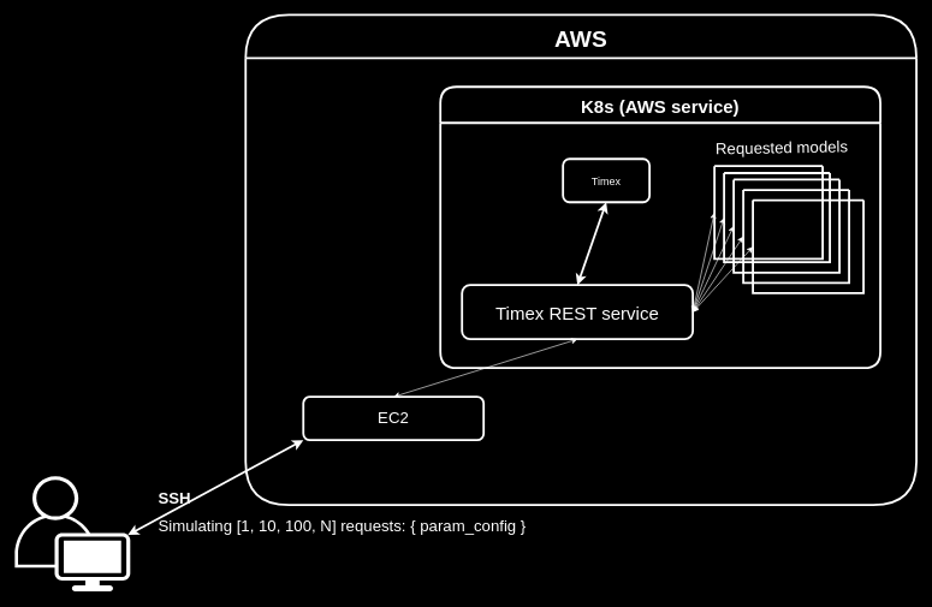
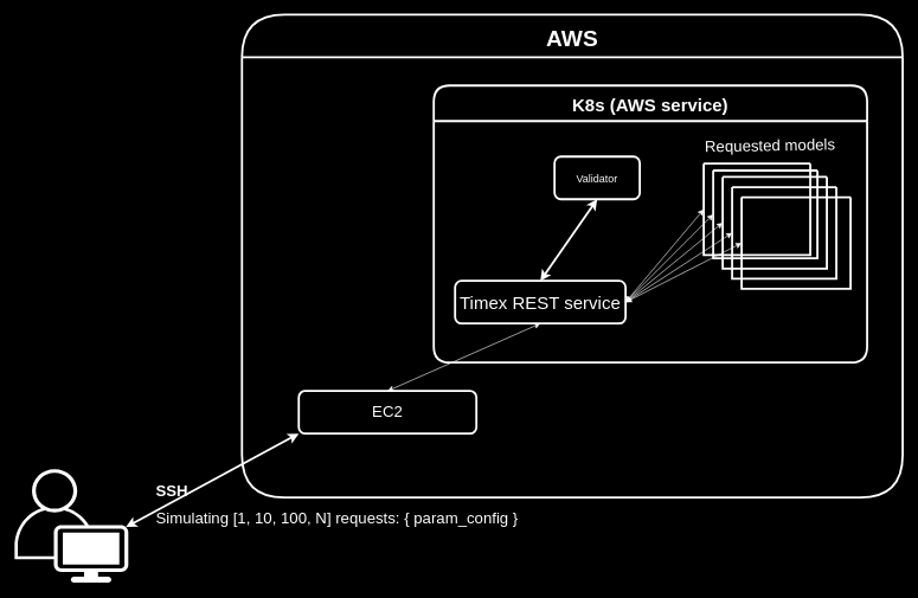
  <mxCell id="0" />
  <mxCell id="1" parent="0" />
  <mxCell id="2" value="AWS" style="swimlane;fontSize=32;rounded=1;arcSize=50;startSize=60;fillColor=none;fontColor=#FFFFFF;strokeColor=#FFFFFF;strokeWidth=3;" vertex="1" parent="1"><mxGeometry x="340" y="20" width="930" height="680" as="geometry"><mxRectangle x="180" y="110" width="80" height="30" as="alternateBounds" /></mxGeometry></mxCell>
  <mxCell id="3" value="EC2" style="rounded=1;whiteSpace=wrap;html=1;fontSize=22;strokeColor=#FFFFFF;fillColor=none;fontColor=#FFFFFF;strokeWidth=3;" vertex="1" parent="2"><mxGeometry x="80" y="530" width="250" height="60" as="geometry" /></mxCell>
  <mxCell id="4" value="K8s (AWS service)" style="swimlane;rounded=1;fontSize=25;strokeColor=#FFFFFF;fillColor=none;startSize=50;fontColor=#FFFFFF;strokeWidth=3;" vertex="1" parent="2"><mxGeometry x="270" y="100" width="610" height="390" as="geometry" /></mxCell>
- <mxCell id="5" value="Timex REST service" style="rounded=1;whiteSpace=wrap;html=1;fontSize=25;strokeColor=#FFFFFF;fillColor=none;fontColor=#FFFFFF;strokeWidth=3;" vertex="1" parent="4"><mxGeometry x="30" y="275" width="320" height="75" as="geometry" /></mxCell>
+ <mxCell id="5" value="Timex REST service" style="rounded=1;whiteSpace=wrap;html=1;fontSize=25;strokeColor=#FFFFFF;fillColor=none;fontColor=#FFFFFF;strokeWidth=3;" vertex="1" parent="4"><mxGeometry x="30" y="275" width="240" height="60" as="geometry" /></mxCell>
  <mxCell id="6" value="" style="group;fontColor=#FFFFFF;strokeWidth=3;strokeColor=none;" vertex="1" connectable="0" parent="4"><mxGeometry x="380" y="100" width="210" height="250" as="geometry" /></mxCell>
  <mxCell id="7" value="" style="swimlane;startSize=0;rounded=1;fontSize=25;strokeColor=#FFFFFF;fillColor=none;fontColor=#FFFFFF;strokeWidth=3;" vertex="1" parent="6"><mxGeometry y="9.804" width="150" height="128.961" as="geometry" /></mxCell>
  <mxCell id="8" value="" style="swimlane;startSize=0;rounded=1;fontSize=25;strokeColor=#FFFFFF;fillColor=none;fontColor=#FFFFFF;strokeWidth=3;" vertex="1" parent="6"><mxGeometry x="13.33" y="19.608" width="146.67" height="123.676" as="geometry" /></mxCell>
  <mxCell id="9" value="" style="swimlane;startSize=0;rounded=1;fontSize=25;strokeColor=#FFFFFF;fillColor=none;fontColor=#FFFFFF;strokeWidth=3;" vertex="1" parent="6"><mxGeometry x="26.667" y="28.658" width="146.667" height="128.959" as="geometry" /></mxCell>
  <mxCell id="10" value="" style="swimlane;startSize=0;rounded=1;fontSize=25;strokeColor=#FFFFFF;fillColor=none;fontColor=#FFFFFF;strokeWidth=3;" vertex="1" parent="6"><mxGeometry x="40" y="42.986" width="146.667" height="128.959" as="geometry" /></mxCell>
  <mxCell id="11" value="" style="swimlane;startSize=0;rounded=1;fontSize=25;strokeColor=#FFFFFF;fillColor=#FFFFFF;fontColor=default;strokeWidth=3;gradientColor=none;swimlaneFillColor=none;labelBackgroundColor=default;" vertex="1" parent="6"><mxGeometry x="53.33" y="57.314" width="153.34" height="128.961" as="geometry" /></mxCell>
  <mxCell id="12" value="" style="endArrow=classic;html=1;rounded=0;fontSize=12;entryX=0;entryY=0.5;entryDx=0;entryDy=0;exitX=1;exitY=0.5;exitDx=0;exitDy=0;endFill=1;startArrow=classic;startFill=1;fontColor=#FFFFFF;strokeColor=#FFFFFF;" edge="1" parent="4" source="5" target="7"><mxGeometry width="50" height="50" relative="1" as="geometry"><mxPoint x="245" y="240" as="sourcePoint" /><mxPoint x="295" y="190" as="targetPoint" /></mxGeometry></mxCell>
  <mxCell id="13" value="" style="endArrow=classic;html=1;rounded=0;fontSize=12;entryX=0;entryY=0.5;entryDx=0;entryDy=0;exitX=1;exitY=0.5;exitDx=0;exitDy=0;fontColor=#FFFFFF;strokeColor=#FFFFFF;" edge="1" parent="4" source="5" target="8"><mxGeometry width="50" height="50" relative="1" as="geometry"><mxPoint x="270" y="315" as="sourcePoint" /><mxPoint x="380" y="135.769" as="targetPoint" /></mxGeometry></mxCell>
  <mxCell id="14" value="" style="endArrow=classic;html=1;rounded=0;fontSize=12;entryX=0;entryY=0.5;entryDx=0;entryDy=0;exitX=1;exitY=0.5;exitDx=0;exitDy=0;startArrow=classic;startFill=1;fontColor=#FFFFFF;strokeColor=#FFFFFF;" edge="1" parent="4" source="5" target="9"><mxGeometry width="50" height="50" relative="1" as="geometry"><mxPoint x="270" y="315" as="sourcePoint" /><mxPoint x="392.307" y="162.749" as="targetPoint" /></mxGeometry></mxCell>
  <mxCell id="15" value="" style="endArrow=classic;html=1;rounded=0;fontSize=12;entryX=0;entryY=0.5;entryDx=0;entryDy=0;exitX=1;exitY=0.5;exitDx=0;exitDy=0;startArrow=classic;startFill=1;fontColor=#FFFFFF;strokeColor=#FFFFFF;" edge="1" parent="4" source="5" target="10"><mxGeometry width="50" height="50" relative="1" as="geometry"><mxPoint x="270" y="315" as="sourcePoint" /><mxPoint x="405.933" y="176.312" as="targetPoint" /></mxGeometry></mxCell>
  <mxCell id="16" value="" style="endArrow=classic;html=1;rounded=0;fontSize=12;entryX=0;entryY=0.5;entryDx=0;entryDy=0;exitX=1;exitY=0.5;exitDx=0;exitDy=0;startArrow=classic;startFill=1;fontColor=#FFFFFF;strokeColor=#FFFFFF;" edge="1" parent="4" source="5" target="11"><mxGeometry width="50" height="50" relative="1" as="geometry"><mxPoint x="260" y="300" as="sourcePoint" /><mxPoint x="420" y="179.615" as="targetPoint" /></mxGeometry></mxCell>
- <mxCell id="17" value="Timex" style="rounded=1;whiteSpace=wrap;html=1;labelBackgroundColor=none;fontSize=15;strokeColor=#FFFFFF;fillColor=none;fontColor=#FFFFFF;strokeWidth=3;" vertex="1" parent="4"><mxGeometry x="170" y="100" width="120" height="60" as="geometry" /></mxCell>
+ <mxCell id="17" value="Validator" style="rounded=1;whiteSpace=wrap;html=1;labelBackgroundColor=none;fontSize=15;strokeColor=#FFFFFF;fillColor=none;fontColor=#FFFFFF;strokeWidth=3;" vertex="1" parent="4"><mxGeometry x="170" y="100" width="120" height="60" as="geometry" /></mxCell>
  <mxCell id="18" value="" style="endArrow=classic;html=1;rounded=0;fontSize=12;entryX=0.5;entryY=1;entryDx=0;entryDy=0;exitX=0.5;exitY=0;exitDx=0;exitDy=0;endFill=1;startArrow=classic;startFill=1;fontColor=#FFFFFF;strokeColor=#FFFFFF;strokeWidth=3;" edge="1" parent="4" source="5" target="17"><mxGeometry width="50" height="50" relative="1" as="geometry"><mxPoint x="160" y="285" as="sourcePoint" /><mxPoint x="110" y="170" as="targetPoint" /></mxGeometry></mxCell>
  <mxCell id="19" value="&lt;font style=&quot;font-size: 22px&quot;&gt;Requested models&lt;/font&gt;" style="text;html=1;strokeColor=none;fillColor=none;align=left;verticalAlign=middle;whiteSpace=wrap;rounded=0;labelBackgroundColor=none;fontSize=22;fontColor=#FFFFFF;rotation=-1;" vertex="1" parent="4"><mxGeometry x="380" y="70" width="200.01" height="30" as="geometry" /></mxCell>
  <mxCell id="20" value="" style="endArrow=classic;startArrow=classic;html=1;rounded=0;fontSize=32;exitX=0.5;exitY=0;exitDx=0;exitDy=0;entryX=0.5;entryY=1;entryDx=0;entryDy=0;fontColor=#FFFFFF;strokeColor=#FFFFFF;" edge="1" parent="2" source="3" target="5"><mxGeometry width="50" height="50" relative="1" as="geometry"><mxPoint x="30" y="280" as="sourcePoint" /><mxPoint x="80" y="230" as="targetPoint" /></mxGeometry></mxCell>
  <mxCell id="21" value="" style="points=[[0.35,0,0],[0.98,0.51,0],[1,0.71,0],[0.67,1,0],[0,0.795,0],[0,0.65,0]];verticalLabelPosition=bottom;sketch=0;html=1;verticalAlign=top;aspect=fixed;align=center;pointerEvents=1;shape=mxgraph.cisco19.user;fillColor=#FFFFFF;strokeColor=none;rounded=1;labelBackgroundColor=#FFFFFF;fontSize=32;fontColor=#FFFFFF;" vertex="1" parent="1"><mxGeometry x="20" y="660" width="160" height="160" as="geometry" /></mxCell>
  <mxCell id="22" value="" style="endArrow=classic;startArrow=classic;html=1;rounded=0;fontSize=32;exitX=0.98;exitY=0.51;exitDx=0;exitDy=0;exitPerimeter=0;entryX=0;entryY=1;entryDx=0;entryDy=0;fontColor=#FFFFFF;strokeColor=#FFFFFF;strokeWidth=3;" edge="1" parent="1" source="21" target="3"><mxGeometry width="50" height="50" relative="1" as="geometry"><mxPoint x="300" y="570" as="sourcePoint" /><mxPoint x="350" y="520" as="targetPoint" /></mxGeometry></mxCell>
  <mxCell id="23" value="&lt;b style=&quot;font-size: 22px&quot;&gt;SSH&lt;br&gt;&lt;/b&gt;&lt;span style=&quot;font-size: 22px&quot;&gt;Simulating [1, 10, 100, N] requests:&amp;nbsp;&lt;/span&gt;&lt;span style=&quot;font-size: 22px&quot;&gt;{ param_config }&lt;/span&gt;&lt;b style=&quot;font-size: 22px&quot;&gt;&lt;br&gt;&lt;/b&gt;" style="edgeLabel;html=1;align=left;verticalAlign=middle;resizable=0;points=[];fontSize=32;labelBackgroundColor=none;fontColor=#FFFFFF;" vertex="1" connectable="0" parent="22"><mxGeometry x="-0.336" y="9" relative="1" as="geometry"><mxPoint x="-36" y="16" as="offset" /></mxGeometry></mxCell>
